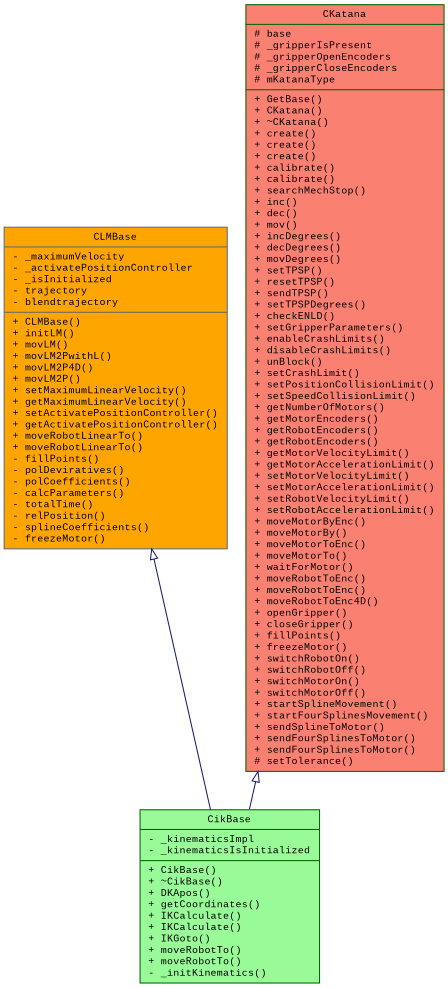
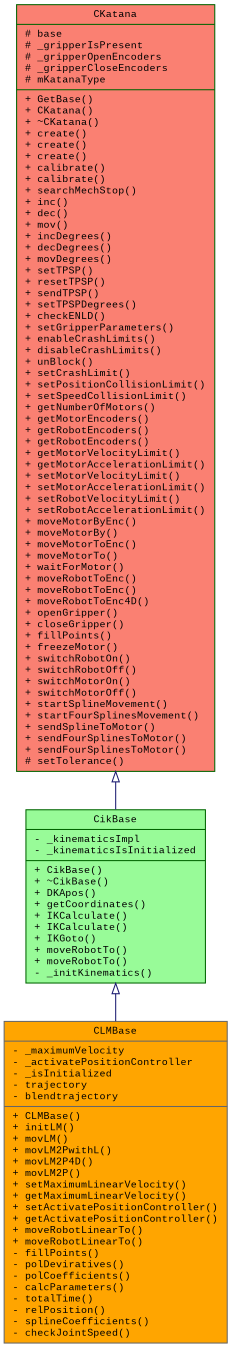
  digraph {
    fontname="Liberation Mono"
    node [color=darkgreen fontname="Liberation Mono" fontsize=10 shape=record style=filled]
    edge [arrowtail=empty color=midnightblue dir=back fontname="Liberation Mono" fontsize=10 labelfontname="FreeSans.ttf" labelfontsize=10 style=solid]
    n1 [fillcolor=palegreen fontcolor=black height=0.2 label="{CikBase\n|- _kinematicsImpl\l- _kinematicsIsInitialized\l|+ CikBase()\l+ ~CikBase()\l+ DKApos()\l+ getCoordinates()\l+ IKCalculate()\l+ IKCalculate()\l+ IKGoto()\l+ moveRobotTo()\l+ moveRobotTo()\l- _initKinematics()\l}" width=0.4]
-   n2 [color=gray40 fillcolor=orange height=0.2 label="{CLMBase\n|- _maximumVelocity\l- _activatePositionController\l- _isInitialized\l- trajectory\l- blendtrajectory\l|+ CLMBase()\l+ initLM()\l+ movLM()\l+ movLM2PwithL()\l+ movLM2P4D()\l+ movLM2P()\l+ setMaximumLinearVelocity()\l+ getMaximumLinearVelocity()\l+ setActivatePositionController()\l+ getActivatePositionController()\l+ moveRobotLinearTo()\l+ moveRobotLinearTo()\l- fillPoints()\l- polDeviratives()\l- polCoefficients()\l- calcParameters()\l- totalTime()\l- relPosition()\l- splineCoefficients()\l- freezeMotor()\l}" width=0.4]
+   n2 [color=gray40 fillcolor=orange height=0.2 label="{CLMBase\n|- _maximumVelocity\l- _activatePositionController\l- _isInitialized\l- trajectory\l- blendtrajectory\l|+ CLMBase()\l+ initLM()\l+ movLM()\l+ movLM2PwithL()\l+ movLM2P4D()\l+ movLM2P()\l+ setMaximumLinearVelocity()\l+ getMaximumLinearVelocity()\l+ setActivatePositionController()\l+ getActivatePositionController()\l+ moveRobotLinearTo()\l+ moveRobotLinearTo()\l- fillPoints()\l- polDeviratives()\l- polCoefficients()\l- calcParameters()\l- totalTime()\l- relPosition()\l- splineCoefficients()\l- checkJointSpeed()\l}" width=0.4]
    n3 [fillcolor=salmon height=0.2 label="{CKatana\n|# base\l# _gripperIsPresent\l# _gripperOpenEncoders\l# _gripperCloseEncoders\l# mKatanaType\l|+ GetBase()\l+ CKatana()\l+ ~CKatana()\l+ create()\l+ create()\l+ create()\l+ calibrate()\l+ calibrate()\l+ searchMechStop()\l+ inc()\l+ dec()\l+ mov()\l+ incDegrees()\l+ decDegrees()\l+ movDegrees()\l+ setTPSP()\l+ resetTPSP()\l+ sendTPSP()\l+ setTPSPDegrees()\l+ checkENLD()\l+ setGripperParameters()\l+ enableCrashLimits()\l+ disableCrashLimits()\l+ unBlock()\l+ setCrashLimit()\l+ setPositionCollisionLimit()\l+ setSpeedCollisionLimit()\l+ getNumberOfMotors()\l+ getMotorEncoders()\l+ getRobotEncoders()\l+ getRobotEncoders()\l+ getMotorVelocityLimit()\l+ getMotorAccelerationLimit()\l+ setMotorVelocityLimit()\l+ setMotorAccelerationLimit()\l+ setRobotVelocityLimit()\l+ setRobotAccelerationLimit()\l+ moveMotorByEnc()\l+ moveMotorBy()\l+ moveMotorToEnc()\l+ moveMotorTo()\l+ waitForMotor()\l+ moveRobotToEnc()\l+ moveRobotToEnc()\l+ moveRobotToEnc4D()\l+ openGripper()\l+ closeGripper()\l+ fillPoints()\l+ freezeMotor()\l+ switchRobotOn()\l+ switchRobotOff()\l+ switchMotorOn()\l+ switchMotorOff()\l+ startSplineMovement()\l+ startFourSplinesMovement()\l+ sendSplineToMotor()\l+ sendFourSplinesToMotor()\l+ sendFourSplinesToMotor()\l# setTolerance()\l}" width=0.4]
-   n2 -> n1
+   n1 -> n2
    n3 -> n1
  }
